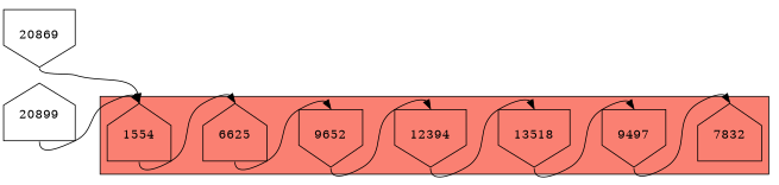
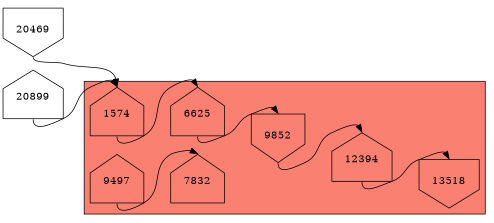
  digraph {
    fontname="DejaVu Serif"
    rankdir=LR
    node [fontname="DejaVu Serif" shape=invhouse]
    edge [fontname="DejaVu Serif" headport=n tailport=s]
-   1554 [height=1 shape=house width=1]
+   1554 [height=1 shape=house width=1 label=1574]
    6625 [height=1 shape=house width=1]
-   9652 [height=1 width=1]
-   12394 [height=1 width=1]
+   9652 [height=1 width=1 label=9852]
+   12394 [height=1 shape=house width=1]
    13518 [height=1 width=1]
-   9497 [height=1 width=1]
+   9497 [height=1 shape=house width=1]
    7832 [height=1 shape=house width=1]
-   20469 [height=1 width=1 label=20869]
+   20469 [height=1 width=1]
    20899 [height=1 shape=house width=1]
    subgraph cluster_1 {
      fillcolor=salmon
      style=filled
      1554
      6625
      9652
      12394
      13518
      9497
      7832
    }
    1554 -> 6625
    6625 -> 9652
    9652 -> 12394
    12394 -> 13518
-   13518 -> 9497
    9497 -> 7832
    20469 -> 1554
    20899 -> 1554
  }
